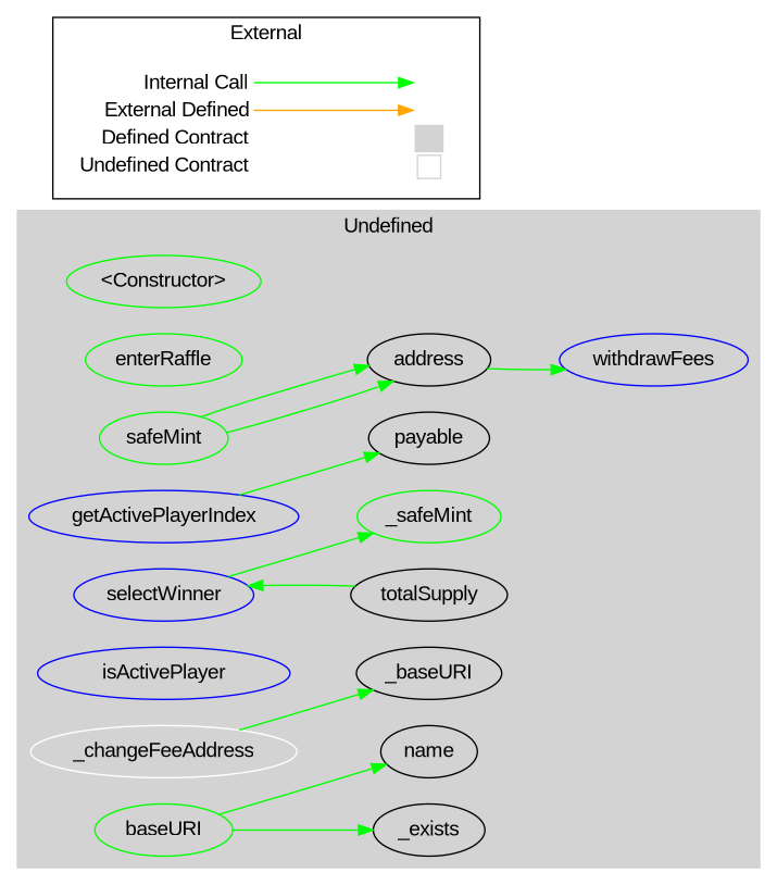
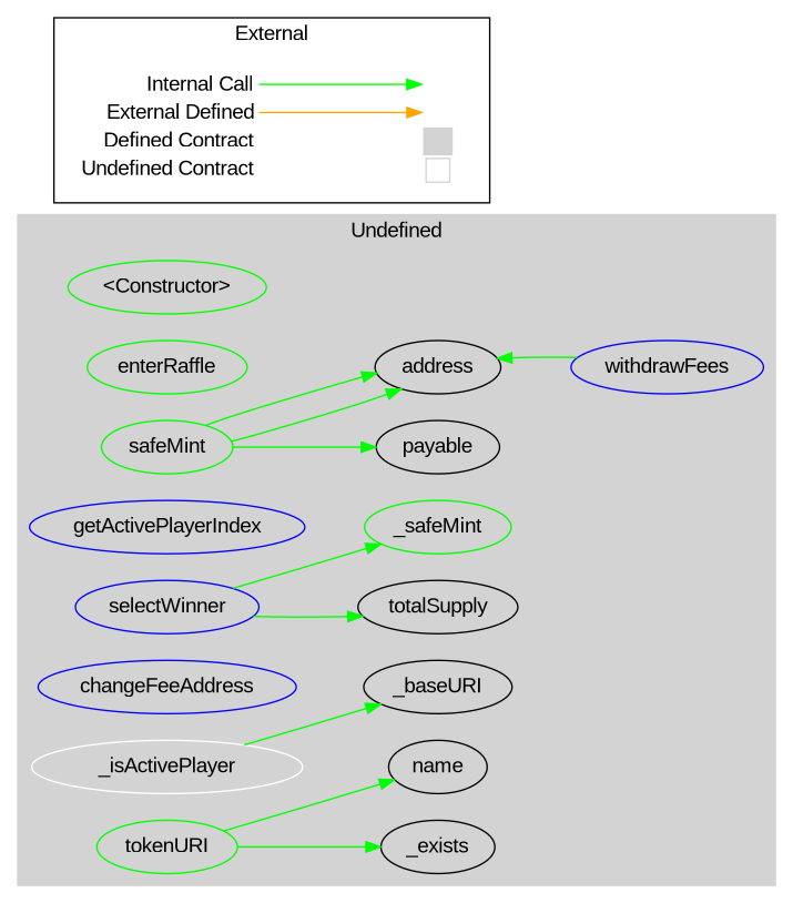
  digraph {
    compound=true
    fontname="Liberation Sans"
    rankdir=LR
    node [fontname="Liberation Sans"]
    edge [color=green fontname="Liberation Sans"]
    n1 [color=green label="<Constructor>"]
    n2 [color=green label=enterRaffle]
    n3 [color=green label=safeMint]
    n4 [color=blue label=getActivePlayerIndex]
    n5 [color=blue label=selectWinner]
    n6 [color=blue label=withdrawFees]
-   n7 [color=blue label=isActivePlayer]
-   n8 [color=white label=_changeFeeAddress]
+   n7 [color=blue label=changeFeeAddress]
+   n8 [color=white label=_isActivePlayer]
    n9 [label=_baseURI]
-   n10 [color=green label=baseURI]
+   n10 [color=green label=tokenURI]
    n11 [label=address]
    n12 [label=payable]
    n13 [label=totalSupply]
    n14 [color=green label=_safeMint]
    n15 [label=_exists]
    n16 [label=name]
    n17 [label=<<table border="0" cellpadding="2" cellspacing="0" cellborder="0">   <tr><td align="right" port="i1">Internal Call</td></tr>   <tr><td align="right" port="i2">External Defined</td></tr>   <tr><td align="right" port="i3">Defined Contract</td></tr>   <tr><td align="right" port="i4">Undefined Contract</td></tr>   </table>> shape=plaintext]
    n18 [label=<<table border="0" cellpadding="2" cellspacing="0" cellborder="0">   <tr><td port="i1">&nbsp;&nbsp;&nbsp;</td></tr>   <tr><td port="i2">&nbsp;&nbsp;&nbsp;</td></tr>   <tr><td port="i3" bgcolor="lightgray">&nbsp;&nbsp;&nbsp;</td></tr>   <tr><td port="i4">     <table border="1" cellborder="0" cellspacing="0" cellpadding="7" color="lightgray">       <tr>        <td></td>       </tr>      </table>   </td></tr>   </table>> shape=plaintext]
    subgraph cluster_1 {
      bgcolor=lightgray
      color=lightgray
      label=Undefined
      style=filled
      n1
      n2
      n3
      n4
      n5
      n6
      n7
      n8
      n9
      n10
      n11
      n12
      n13
      n14
      n15
      n16
    }
    subgraph cluster_2 {
      label=External
      n17
      n18
    }
    n3 -> n11
    n3 -> n11
-   n4 -> n12
-   n13 -> n5
+   n3 -> n12
+   n5 -> n13
    n5 -> n14
-   n11 -> n6
+   n6 -> n11
    n8 -> n9
    n10 -> n15
    n10 -> n16
    n17 -> n18 [headport="i1:w" tailport="i1:e"]
    n17 -> n18 [color=orange headport="i2:w" tailport="i2:e"]
  }
